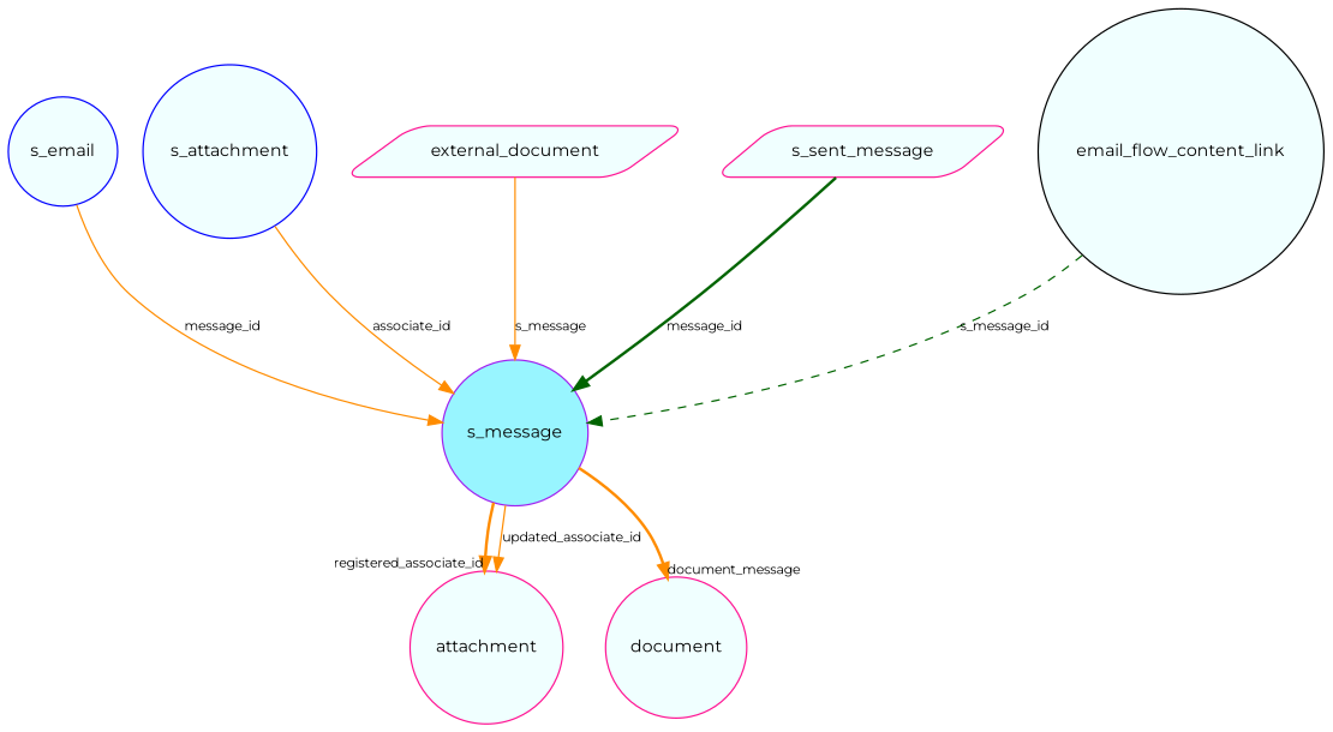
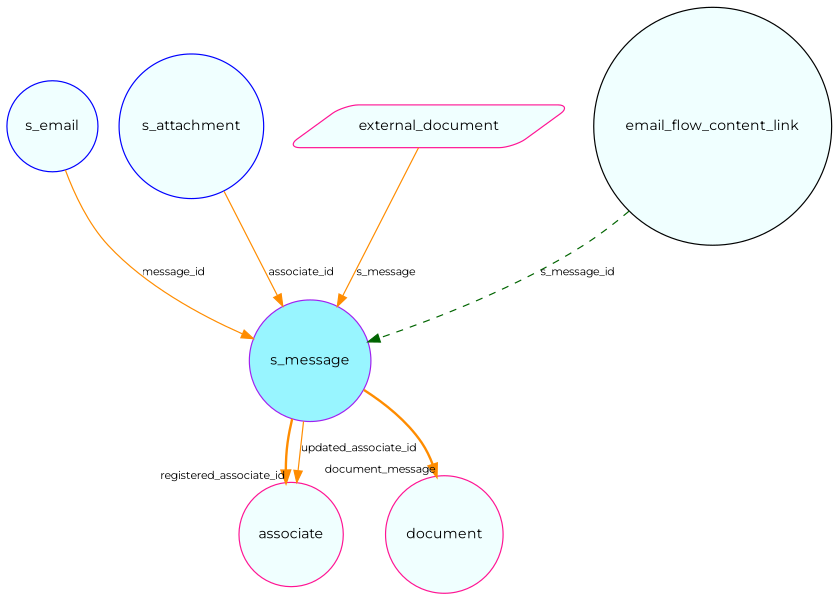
  digraph {
    fontname=Montserrat
    node [color=deeppink fillcolor=azure1 fontname=Montserrat fontsize=12 shape=circle style="rounded, filled"]
    edge [color=darkorange fontname=Montserrat fontsize=9 style=solid]
    s_message [color=purple fillcolor=cadetblue1]
-   associate [label=attachment]
+   associate
    document
    n4 [color=blue label=s_email]
    s_attachment [color=blue]
    external_document [shape=parallelogram]
-   s_sent_message [shape=parallelogram]
    email_flow_content_link [color=black]
    s_message -> associate [headlabel=registered_associate_id style=bold]
    s_message -> associate [label=updated_associate_id]
    s_message -> document [headlabel=document_message style=bold]
    n4 -> s_message [label=message_id]
    s_attachment -> s_message [label=associate_id]
    external_document -> s_message [label=s_message]
-   s_sent_message -> s_message [color=darkgreen label=message_id style=bold]
    email_flow_content_link -> s_message [color=darkgreen label=s_message_id style=dashed]
  }
